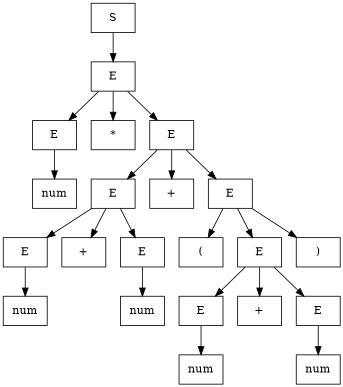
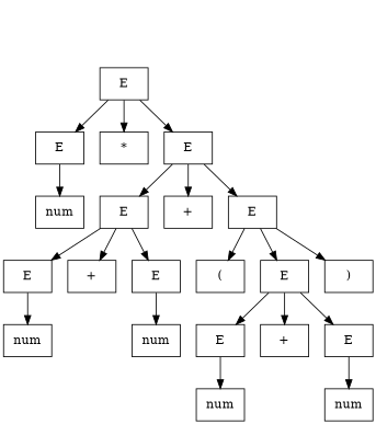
  digraph {
    node [shape=box]
-   n1 [label=S]
    n2 [label=E]
    n3 [label=E]
    n4 [label="*"]
    n5 [label=E]
    n6 [label=num]
    n7 [label=E]
    n8 [label="+"]
    n9 [label=E]
    n10 [label=E]
    n11 [label="+"]
    n12 [label=E]
    n13 [label=num]
    n14 [label=num]
    n15 [label="("]
    n16 [label=E]
    n17 [label=")"]
    n18 [label=E]
    n19 [label="+"]
    n20 [label=E]
    n21 [label=num]
    n22 [label=num]
-   n1 -> n2
    n2 -> n3
    n2 -> n4
    n2 -> n5
    n3 -> n6
    n5 -> n7
    n5 -> n8
    n5 -> n9
    n7 -> n10
    n7 -> n11
    n7 -> n12
    n9 -> n15
    n9 -> n16
    n9 -> n17
    n10 -> n13
    n12 -> n14
    n16 -> n18
    n16 -> n19
    n16 -> n20
    n18 -> n21
    n20 -> n22
  }
